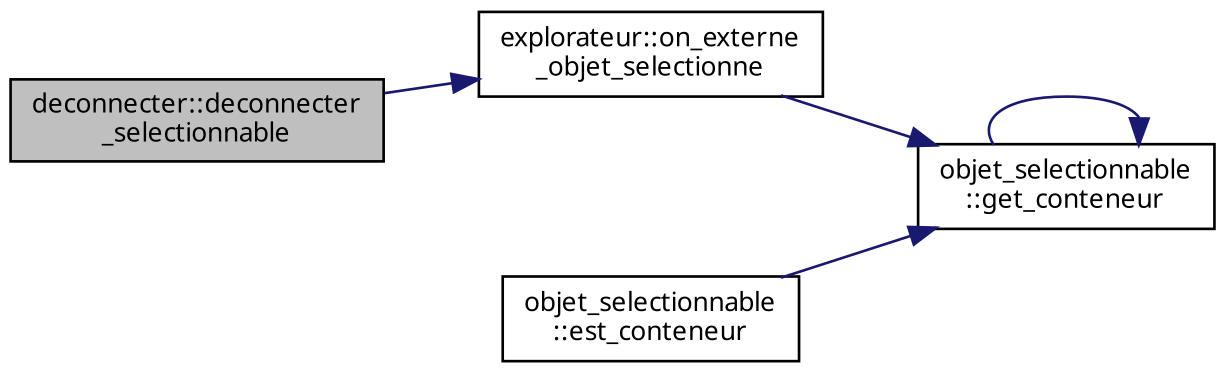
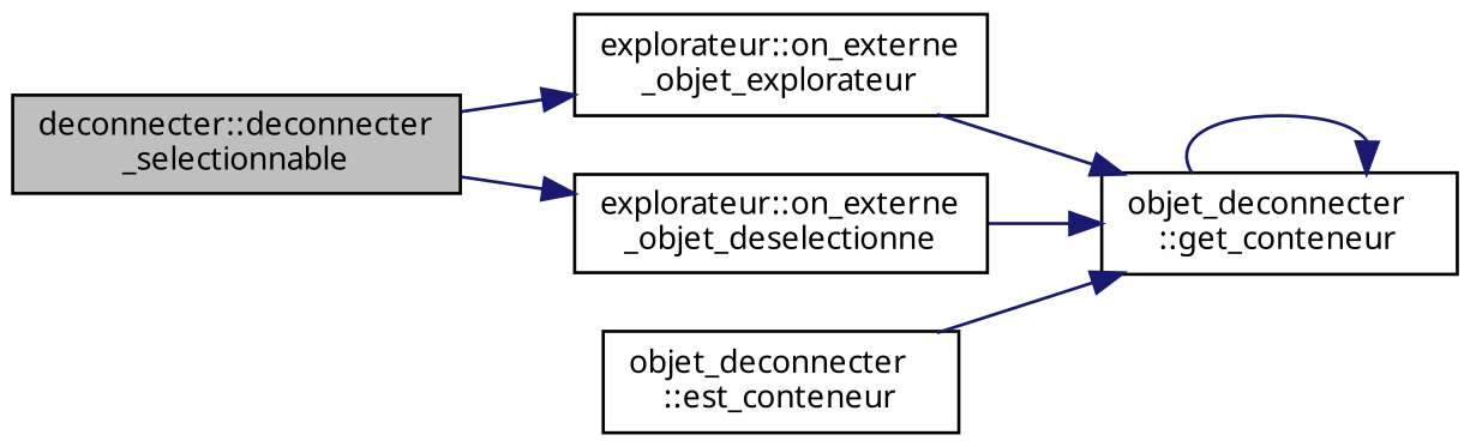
  digraph {
    fontname="Noto Sans"
    rankdir=LR
    node [color=black fillcolor=white fontname="Noto Sans" fontsize=10 shape=record style=filled]
    edge [color=midnightblue fontname="Noto Sans" fontsize=10 labelfontname=Helvetica labelfontsize=10 style=solid]
    n1 [fillcolor=grey75 fontcolor=black height=0.2 label="deconnecter::deconnecter\l_selectionnable" width=0.4]
-   n2 [height=0.2 label="explorateur::on_externe\l_objet_selectionne" width=0.4]
-   n4 [height=0.2 label="objet_selectionnable\l::get_conteneur" width=0.4]
-   n5 [height=0.2 label="objet_selectionnable\l::est_conteneur" width=0.4]
+   n2 [height=0.2 label="explorateur::on_externe\l_objet_explorateur" width=0.4]
+   n3 [height=0.2 label="explorateur::on_externe\l_objet_deselectionne" width=0.4]
+   n4 [height=0.2 label="objet_deconnecter\l::get_conteneur" width=0.4]
+   n5 [height=0.2 label="objet_deconnecter\l::est_conteneur" width=0.4]
    n1 -> n2
+   n1 -> n3
    n2 -> n4
+   n3 -> n4
    n4 -> n4
    n5 -> n4
  }
